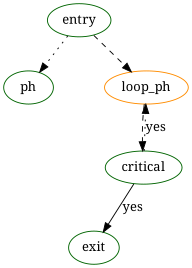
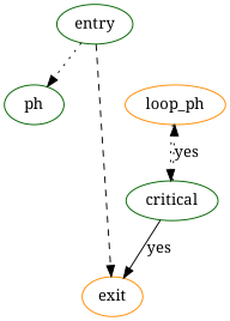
  digraph {
    fontname="Noto Serif"
    node [color=darkgreen fontname="Noto Serif"]
    edge [fontname="Noto Serif" style=dotted]
    entry
    ph
-   exit
+   exit [color=darkorange]
    loop_ph [color=darkorange]
    critical
    entry -> ph
-   entry -> loop_ph [style=dashed]
-   loop_ph -> critical [style=dashed]
+   entry -> exit [style=dashed]
+   loop_ph -> critical
    critical -> exit [label=yes style=solid]
    critical -> loop_ph [label=yes]
  }
